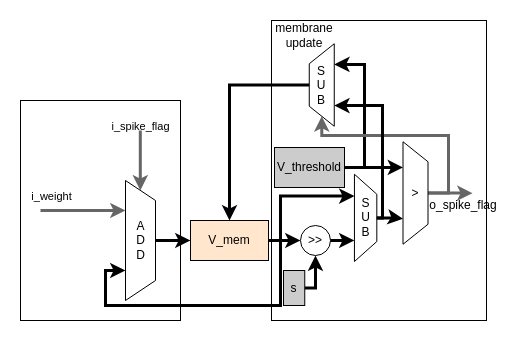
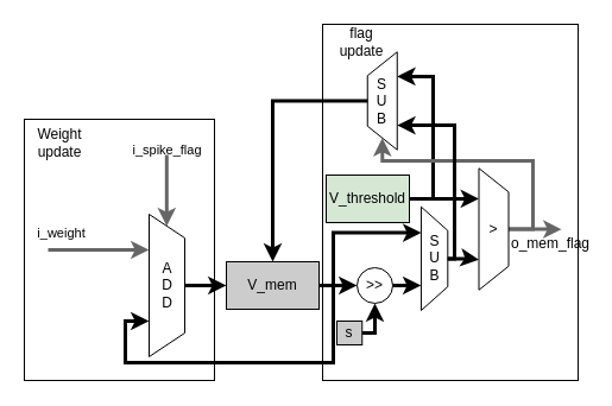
  <mxCell id="0" />
  <mxCell id="1" parent="0" />
  <mxCell id="2" value="" style="rounded=0;whiteSpace=wrap;html=1;fillColor=none;" vertex="1" parent="1"><mxGeometry x="271" y="20" width="215" height="300" as="geometry" /></mxCell>
  <mxCell id="3" value="" style="rounded=0;whiteSpace=wrap;html=1;fillColor=none;" vertex="1" parent="1"><mxGeometry x="20" y="100" width="160" height="220" as="geometry" /></mxCell>
  <mxCell id="4" style="edgeStyle=orthogonalEdgeStyle;rounded=0;orthogonalLoop=1;jettySize=auto;html=1;entryX=0;entryY=0.5;entryDx=0;entryDy=0;strokeColor=#000000;strokeWidth=3;" edge="1" parent="1" source="5" target="12"><mxGeometry relative="1" as="geometry" /></mxCell>
  <mxCell id="5" value="" style="shape=trapezoid;perimeter=trapezoidPerimeter;whiteSpace=wrap;html=1;fixedSize=1;rotation=90;fillColor=none;" vertex="1" parent="1"><mxGeometry x="80" y="225" width="120" height="30" as="geometry" /></mxCell>
  <mxCell id="6" value="&lt;div&gt;A&lt;/div&gt;&lt;div&gt;D&lt;/div&gt;&lt;div&gt;D&lt;br&gt;&lt;/div&gt;" style="text;html=1;align=center;verticalAlign=middle;whiteSpace=wrap;rounded=0;" vertex="1" parent="1"><mxGeometry x="132.5" y="225" width="15" height="30" as="geometry" /></mxCell>
  <mxCell id="7" style="edgeStyle=orthogonalEdgeStyle;rounded=0;orthogonalLoop=1;jettySize=auto;html=1;exitX=1;exitY=0.5;exitDx=0;exitDy=0;entryX=0.75;entryY=1;entryDx=0;entryDy=0;strokeWidth=3;" edge="1" parent="1" source="8" target="34"><mxGeometry relative="1" as="geometry" /></mxCell>
  <mxCell id="8" value="&amp;gt;&amp;gt;" style="ellipse;whiteSpace=wrap;html=1;aspect=fixed;fillColor=none;" vertex="1" parent="1"><mxGeometry x="300" y="225" width="30" height="30" as="geometry" /></mxCell>
  <mxCell id="9" style="edgeStyle=orthogonalEdgeStyle;rounded=0;orthogonalLoop=1;jettySize=auto;html=1;exitX=1;exitY=0.5;exitDx=0;exitDy=0;entryX=0.75;entryY=1;entryDx=0;entryDy=0;strokeColor=#000000;strokeWidth=3;" edge="1" parent="1" source="12" target="5"><mxGeometry relative="1" as="geometry"><Array as="points"><mxPoint x="280" y="240" /><mxPoint x="280" y="305" /><mxPoint x="105" y="305" /><mxPoint x="105" y="270" /></Array></mxGeometry></mxCell>
  <mxCell id="10" style="edgeStyle=orthogonalEdgeStyle;rounded=0;orthogonalLoop=1;jettySize=auto;html=1;exitX=1;exitY=0.5;exitDx=0;exitDy=0;entryX=0;entryY=0.5;entryDx=0;entryDy=0;strokeWidth=3;" edge="1" parent="1" source="12" target="8"><mxGeometry relative="1" as="geometry" /></mxCell>
  <mxCell id="11" style="edgeStyle=orthogonalEdgeStyle;rounded=0;orthogonalLoop=1;jettySize=auto;html=1;exitX=1;exitY=0.5;exitDx=0;exitDy=0;entryX=0.25;entryY=1;entryDx=0;entryDy=0;strokeWidth=3;" edge="1" parent="1" source="12" target="34"><mxGeometry relative="1" as="geometry"><Array as="points"><mxPoint x="280" y="240" /><mxPoint x="280" y="196" /></Array></mxGeometry></mxCell>
- <mxCell id="12" value="V_mem" style="rounded=0;whiteSpace=wrap;html=1;fillColor=#ffe6cc;" vertex="1" parent="1"><mxGeometry x="190" y="220" width="78" height="40" as="geometry" /></mxCell>
+ <mxCell id="12" value="V_mem" style="rounded=0;whiteSpace=wrap;html=1;fillColor=#CCCCCC;" vertex="1" parent="1"><mxGeometry x="190" y="220" width="78" height="40" as="geometry" /></mxCell>
  <mxCell id="13" value="" style="endArrow=classic;html=1;rounded=0;entryX=0.25;entryY=1;entryDx=0;entryDy=0;fillColor=#d5e8d4;strokeColor=#666666;strokeWidth=3;" edge="1" parent="1" target="5"><mxGeometry width="50" height="50" relative="1" as="geometry"><mxPoint x="40" y="210" as="sourcePoint" /><mxPoint x="70" y="195" as="targetPoint" /></mxGeometry></mxCell>
  <mxCell id="14" value="i_weight" style="edgeLabel;html=1;align=center;verticalAlign=middle;resizable=0;points=[];labelBackgroundColor=none;" vertex="1" connectable="0" parent="13"><mxGeometry x="-0.741" y="-2" relative="1" as="geometry"><mxPoint x="-1" y="-17" as="offset" /></mxGeometry></mxCell>
  <mxCell id="15" value="" style="endArrow=classic;html=1;rounded=0;strokeColor=#666666;strokeWidth=3;" edge="1" parent="1"><mxGeometry width="50" height="50" relative="1" as="geometry"><mxPoint x="139.8" y="130" as="sourcePoint" /><mxPoint x="139.8" y="190" as="targetPoint" /></mxGeometry></mxCell>
  <mxCell id="16" value="i_spike_flag" style="edgeLabel;html=1;align=center;verticalAlign=middle;resizable=0;points=[];labelBackgroundColor=none;" vertex="1" connectable="0" parent="15"><mxGeometry x="-0.627" y="-1" relative="1" as="geometry"><mxPoint x="1" y="-16" as="offset" /></mxGeometry></mxCell>
  <mxCell id="17" style="edgeStyle=orthogonalEdgeStyle;rounded=0;orthogonalLoop=1;jettySize=auto;html=1;exitX=1;exitY=0.5;exitDx=0;exitDy=0;entryX=0.5;entryY=1;entryDx=0;entryDy=0;strokeColor=#000000;strokeWidth=3;" edge="1" parent="1" source="18" target="8"><mxGeometry relative="1" as="geometry" /></mxCell>
- <mxCell id="18" value="s" style="rounded=0;whiteSpace=wrap;html=1;fillColor=#CCCCCC;" vertex="1" parent="1"><mxGeometry x="283" y="270" width="21.25" height="35" as="geometry" /></mxCell>
+ <mxCell id="18" value="s" style="rounded=0;whiteSpace=wrap;html=1;fillColor=#CCCCCC;" vertex="1" parent="1"><mxGeometry x="283" y="270" width="21.25" height="20" as="geometry" /></mxCell>
  <mxCell id="19" style="edgeStyle=orthogonalEdgeStyle;rounded=0;orthogonalLoop=1;jettySize=auto;html=1;exitX=1;exitY=0.5;exitDx=0;exitDy=0;entryX=0.25;entryY=1;entryDx=0;entryDy=0;strokeWidth=3;" edge="1" parent="1" source="21" target="24"><mxGeometry relative="1" as="geometry" /></mxCell>
  <mxCell id="20" style="edgeStyle=orthogonalEdgeStyle;rounded=0;orthogonalLoop=1;jettySize=auto;html=1;exitX=1;exitY=0.5;exitDx=0;exitDy=0;entryX=0.75;entryY=1;entryDx=0;entryDy=0;strokeWidth=3;" edge="1" parent="1" source="21" target="27"><mxGeometry relative="1" as="geometry" /></mxCell>
- <mxCell id="21" value="V_threshold" style="rounded=0;whiteSpace=wrap;html=1;fillColor=#CCCCCC;" vertex="1" parent="1"><mxGeometry x="274" y="147" width="70" height="40" as="geometry" /></mxCell>
+ <mxCell id="21" value="V_threshold" style="rounded=0;whiteSpace=wrap;html=1;fillColor=#d5e8d4;" vertex="1" parent="1"><mxGeometry x="274" y="147" width="70" height="40" as="geometry" /></mxCell>
  <mxCell id="22" style="edgeStyle=orthogonalEdgeStyle;rounded=0;orthogonalLoop=1;jettySize=auto;html=1;exitX=0.5;exitY=0;exitDx=0;exitDy=0;entryX=0;entryY=0.5;entryDx=0;entryDy=0;strokeColor=#666666;strokeWidth=3;" edge="1" parent="1" source="24" target="27"><mxGeometry relative="1" as="geometry"><Array as="points"><mxPoint x="448" y="193" /><mxPoint x="448" y="135" /><mxPoint x="321" y="135" /></Array></mxGeometry></mxCell>
  <mxCell id="23" style="edgeStyle=orthogonalEdgeStyle;rounded=0;orthogonalLoop=1;jettySize=auto;html=1;exitX=0.5;exitY=0;exitDx=0;exitDy=0;strokeWidth=3;strokeColor=#666666;" edge="1" parent="1" source="24"><mxGeometry relative="1" as="geometry"><mxPoint x="472" y="192.667" as="targetPoint" /></mxGeometry></mxCell>
  <mxCell id="24" value="" style="shape=trapezoid;perimeter=trapezoidPerimeter;whiteSpace=wrap;html=1;fixedSize=1;rotation=90;fillColor=none;" vertex="1" parent="1"><mxGeometry x="363.75" y="180" width="102.5" height="25" as="geometry" /></mxCell>
  <mxCell id="25" value="&amp;gt;" style="text;html=1;align=center;verticalAlign=middle;whiteSpace=wrap;rounded=0;" vertex="1" parent="1"><mxGeometry x="409" y="177.5" width="12" height="30" as="geometry" /></mxCell>
  <mxCell id="26" style="edgeStyle=orthogonalEdgeStyle;rounded=0;orthogonalLoop=1;jettySize=auto;html=1;exitX=0.5;exitY=0;exitDx=0;exitDy=0;entryX=0.5;entryY=0;entryDx=0;entryDy=0;strokeColor=#000000;strokeWidth=3;" edge="1" parent="1" source="27" target="12"><mxGeometry relative="1" as="geometry" /></mxCell>
  <mxCell id="27" value="" style="shape=trapezoid;perimeter=trapezoidPerimeter;whiteSpace=wrap;html=1;fixedSize=1;rotation=-90;fillColor=none;" vertex="1" parent="1"><mxGeometry x="280" y="72" width="82.5" height="25" as="geometry" /></mxCell>
  <mxCell id="28" value="&lt;div&gt;S&lt;/div&gt;&lt;div&gt;U&lt;/div&gt;&lt;div&gt;B&lt;/div&gt;" style="text;html=1;align=center;verticalAlign=middle;whiteSpace=wrap;rounded=0;" vertex="1" parent="1"><mxGeometry x="291.25" y="69.5" width="60" height="30" as="geometry" /></mxCell>
- <mxCell id="29" value="o_spike_flag" style="text;html=1;align=center;verticalAlign=middle;whiteSpace=wrap;rounded=0;" vertex="1" parent="1"><mxGeometry x="433" y="190" width="60" height="30" as="geometry" /></mxCell>
- <mxCell id="31" value="membrane update" style="text;html=1;align=center;verticalAlign=middle;whiteSpace=wrap;rounded=0;" vertex="1" parent="1"><mxGeometry x="274" y="20" width="60" height="30" as="geometry" /></mxCell>
+ <mxCell id="29" value="o_mem_flag" style="text;html=1;align=center;verticalAlign=middle;whiteSpace=wrap;rounded=0;" vertex="1" parent="1"><mxGeometry x="433" y="190" width="60" height="30" as="geometry" /></mxCell>
+ <mxCell id="30" value="Weight update" style="text;html=1;align=center;verticalAlign=middle;whiteSpace=wrap;rounded=0;" vertex="1" parent="1"><mxGeometry x="20" y="105" width="60" height="30" as="geometry" /></mxCell>
+ <mxCell id="31" value="flag update" style="text;html=1;align=center;verticalAlign=middle;whiteSpace=wrap;rounded=0;" vertex="1" parent="1"><mxGeometry x="274" y="20" width="60" height="30" as="geometry" /></mxCell>
  <mxCell id="32" style="edgeStyle=orthogonalEdgeStyle;rounded=0;orthogonalLoop=1;jettySize=auto;html=1;entryX=0.75;entryY=1;entryDx=0;entryDy=0;strokeWidth=3;" edge="1" parent="1" source="34" target="24"><mxGeometry relative="1" as="geometry" /></mxCell>
  <mxCell id="33" style="edgeStyle=orthogonalEdgeStyle;rounded=0;orthogonalLoop=1;jettySize=auto;html=1;exitX=0.5;exitY=0;exitDx=0;exitDy=0;entryX=0.25;entryY=1;entryDx=0;entryDy=0;strokeWidth=3;" edge="1" parent="1" source="34" target="27"><mxGeometry relative="1" as="geometry"><Array as="points"><mxPoint x="382" y="217" /><mxPoint x="382" y="105" /></Array></mxGeometry></mxCell>
  <mxCell id="34" value="" style="shape=trapezoid;perimeter=trapezoidPerimeter;whiteSpace=wrap;html=1;fixedSize=1;rotation=90;fillColor=none;" vertex="1" parent="1"><mxGeometry x="321.5" y="206.19" width="87.25" height="22.38" as="geometry" /></mxCell>
  <mxCell id="35" value="&lt;div&gt;S&lt;/div&gt;&lt;div&gt;U&lt;/div&gt;&lt;div&gt;B&lt;/div&gt;" style="text;html=1;align=center;verticalAlign=middle;whiteSpace=wrap;rounded=0;" vertex="1" parent="1"><mxGeometry x="357.63" y="202.38" width="15" height="30" as="geometry" /></mxCell>
